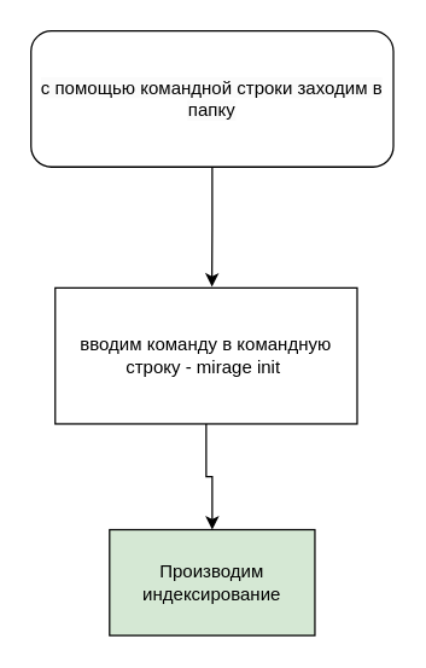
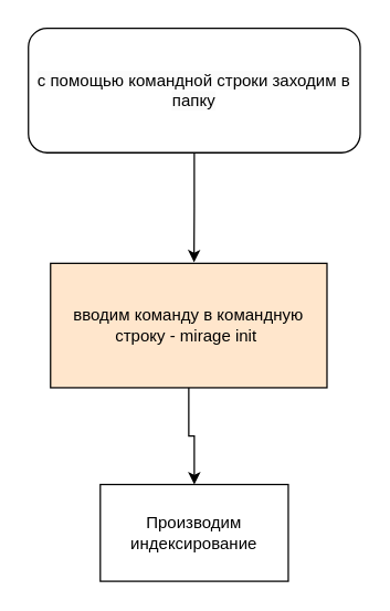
  <mxCell id="0" />
  <mxCell id="1" parent="0" />
  <mxCell id="2" style="edgeStyle=orthogonalEdgeStyle;rounded=0;orthogonalLoop=1;jettySize=auto;html=1;" edge="1" parent="1" source="3" target="6"><mxGeometry relative="1" as="geometry" /></mxCell>
- <mxCell id="3" value="вводим команду в командную строку - mirage init&amp;nbsp;" style="rounded=0;whiteSpace=wrap;html=1;" vertex="1" parent="1"><mxGeometry x="36" y="190" width="200" height="90" as="geometry" /></mxCell>
+ <mxCell id="3" value="вводим команду в командную строку - mirage init&amp;nbsp;" style="rounded=0;whiteSpace=wrap;html=1;fillColor=#ffe6cc;" vertex="1" parent="1"><mxGeometry x="36" y="190" width="200" height="90" as="geometry" /></mxCell>
  <mxCell id="4" style="edgeStyle=orthogonalEdgeStyle;rounded=0;orthogonalLoop=1;jettySize=auto;html=1;entryX=0.519;entryY=-0.008;entryDx=0;entryDy=0;entryPerimeter=0;" edge="1" parent="1" source="5" target="3"><mxGeometry relative="1" as="geometry"><mxPoint x="140" y="125" as="targetPoint" /></mxGeometry></mxCell>
  <mxCell id="5" value="&lt;span style=&quot;color: rgb(0, 0, 0); font-family: Helvetica; font-size: 12px; font-style: normal; font-variant-ligatures: normal; font-variant-caps: normal; font-weight: 400; letter-spacing: normal; orphans: 2; text-align: center; text-indent: 0px; text-transform: none; widows: 2; word-spacing: 0px; -webkit-text-stroke-width: 0px; background-color: rgb(251, 251, 251); text-decoration-thickness: initial; text-decoration-style: initial; text-decoration-color: initial; float: none; display: inline !important;&quot;&gt;с помощью командной строки заходим в папку&lt;/span&gt;" style="whiteSpace=wrap;html=1;rounded=1;" vertex="1" parent="1"><mxGeometry x="20" y="20" width="240" height="90" as="geometry" /></mxCell>
- <mxCell id="6" value="Производим индексирование" style="rounded=0;whiteSpace=wrap;html=1;fillColor=#d5e8d4;" vertex="1" parent="1"><mxGeometry x="72" y="350" width="136" height="70" as="geometry" /></mxCell>
+ <mxCell id="6" value="Производим индексирование" style="rounded=0;whiteSpace=wrap;html=1;" vertex="1" parent="1"><mxGeometry x="72" y="350" width="136" height="70" as="geometry" /></mxCell>
